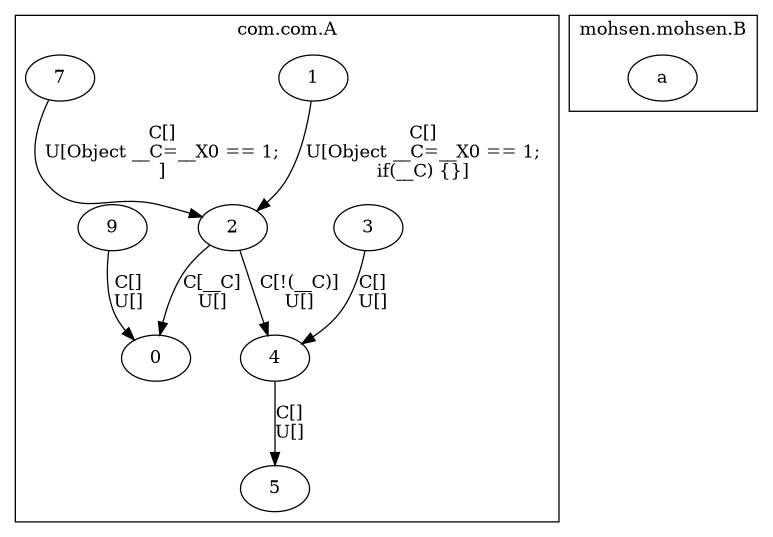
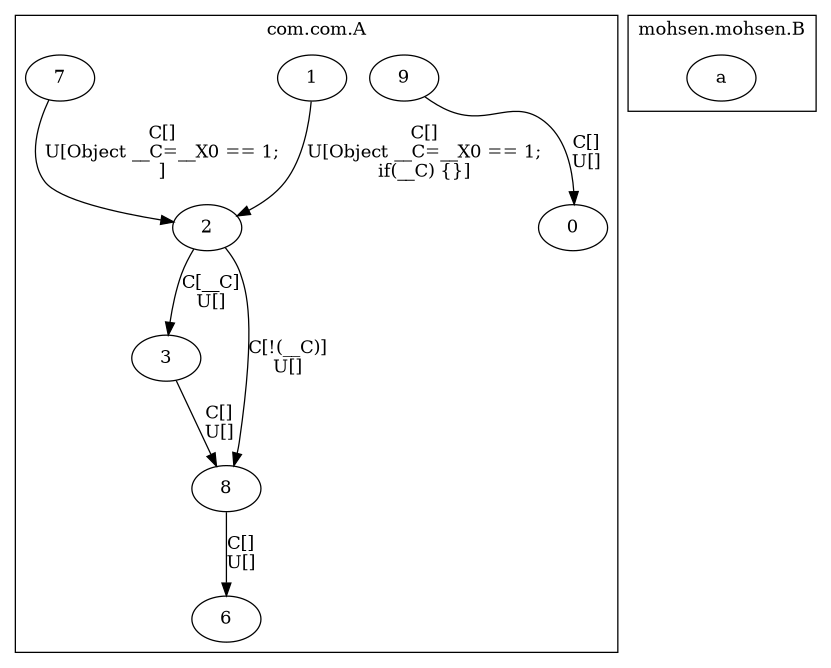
  digraph {
    fontname="DejaVu Serif"
    node [fontname="DejaVu Serif"]
    edge [fontname="DejaVu Serif"]
    "com.mohsen.B.h" [color=white shape=point]
    "com.mohsen.B.h.RET" [color=white shape=point]
    "com.mohsen.B.f" [color=white shape=point]
    "com.mohsen.B.f.RET" [color=white shape=point]
    "com.mohsen.B.g" [color=white shape=point]
    "com.mohsen.B.g.RET" [color=white shape=point]
    0
    1
    2
    3
    9
-   4
-   5
+   4 [label=8]
+   5 [label=6]
    7
    a
    subgraph cluster_1 {
      label="com.com.A"
      "com.mohsen.B.h"
      "com.mohsen.B.h.RET"
      "com.mohsen.B.f"
      "com.mohsen.B.f.RET"
      "com.mohsen.B.g"
      "com.mohsen.B.g.RET"
      0
      1
      2
      3
      9
      4
      5
      7
    }
    subgraph cluster_2 {
      label="mohsen.mohsen.B"
      a
    }
    1 -> 2 [label="C[]\nU[Object __C=__X0 == 1;\nif(__C) {}]"]
-   2 -> 0 [label="C[__C]\nU[]"]
+   2 -> 3 [label="C[__C]\nU[]"]
    2 -> 4 [label="C[!(__C)]\nU[]"]
    3 -> 4 [label="C[]\nU[]"]
    9 -> 0 [label="C[]\nU[]"]
    4 -> 5 [label="C[]\nU[]"]
    7 -> 2 [label="C[]\nU[Object __C=__X0 == 1;\n]"]
  }
